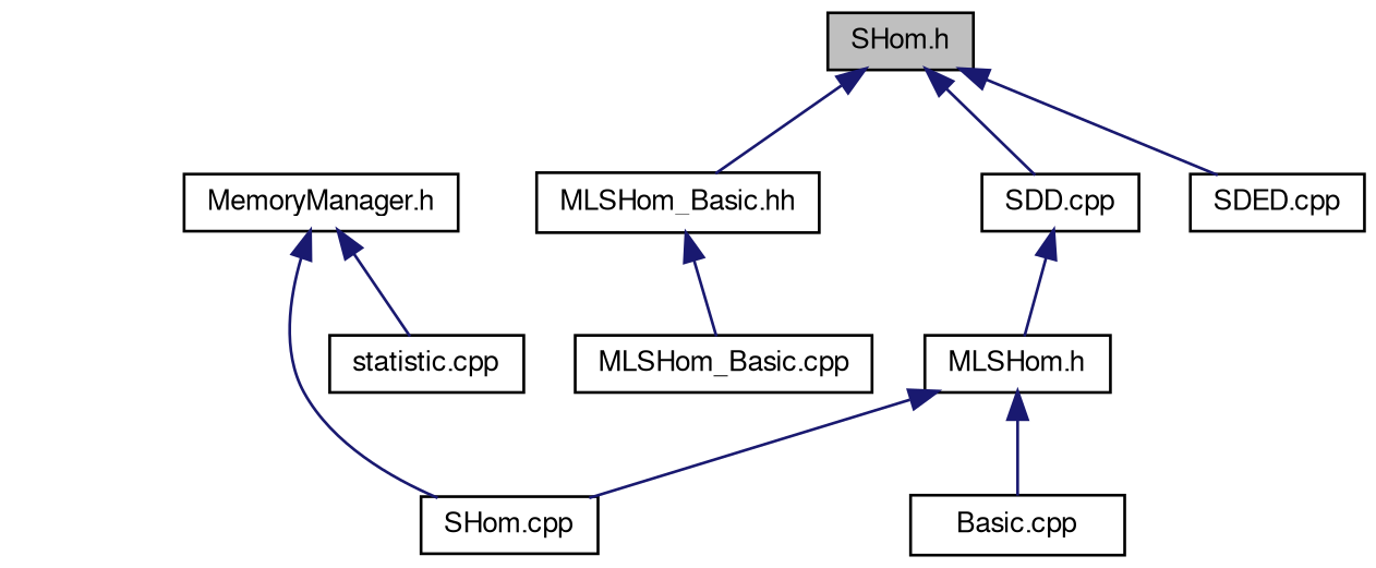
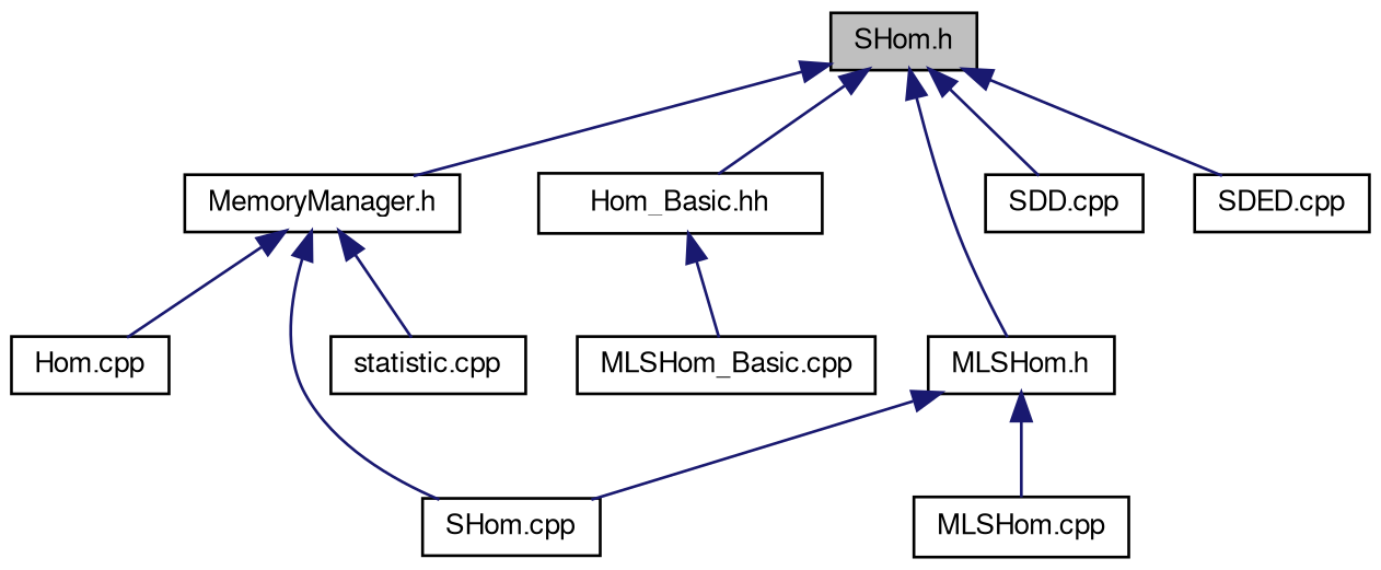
  digraph {
    node [color=black fillcolor=white fontname=FreeSans fontsize=10 shape=record style=filled]
    edge [color=midnightblue dir=back fontname=FreeSans fontsize=10 labelfontname=FreeSans labelfontsize=10 style=solid]
    n1 [fillcolor=grey75 fontcolor=black height=0.2 label="SHom.h" width=0.4]
    n2 [height=0.2 label="MemoryManager.h" width=0.4]
-   n3 [height=0.2 label="MLSHom_Basic.hh" width=0.4]
+   n3 [height=0.2 label="Hom_Basic.hh" width=0.4]
    n4 [height=0.2 label="MLSHom.h" width=0.4]
    n5 [height=0.2 label="SDD.cpp" width=0.4]
    n6 [height=0.2 label="SDED.cpp" width=0.4]
+   n7 [height=0.2 label="Hom.cpp" width=0.4]
    n8 [height=0.2 label="SHom.cpp" width=0.4]
    n9 [height=0.2 label="statistic.cpp" width=0.4]
    n10 [height=0.2 label="MLSHom_Basic.cpp" width=0.4]
-   n11 [height=0.2 label="Basic.cpp" width=0.4]
+   n11 [height=0.2 label="MLSHom.cpp" width=0.4]
+   n1 -> n2
    n1 -> n3
-   n5 -> n4
+   n1 -> n4
    n1 -> n5
    n1 -> n6
+   n2 -> n7
    n2 -> n8
    n2 -> n9
    n3 -> n10
    n4 -> n8
    n4 -> n11
  }
